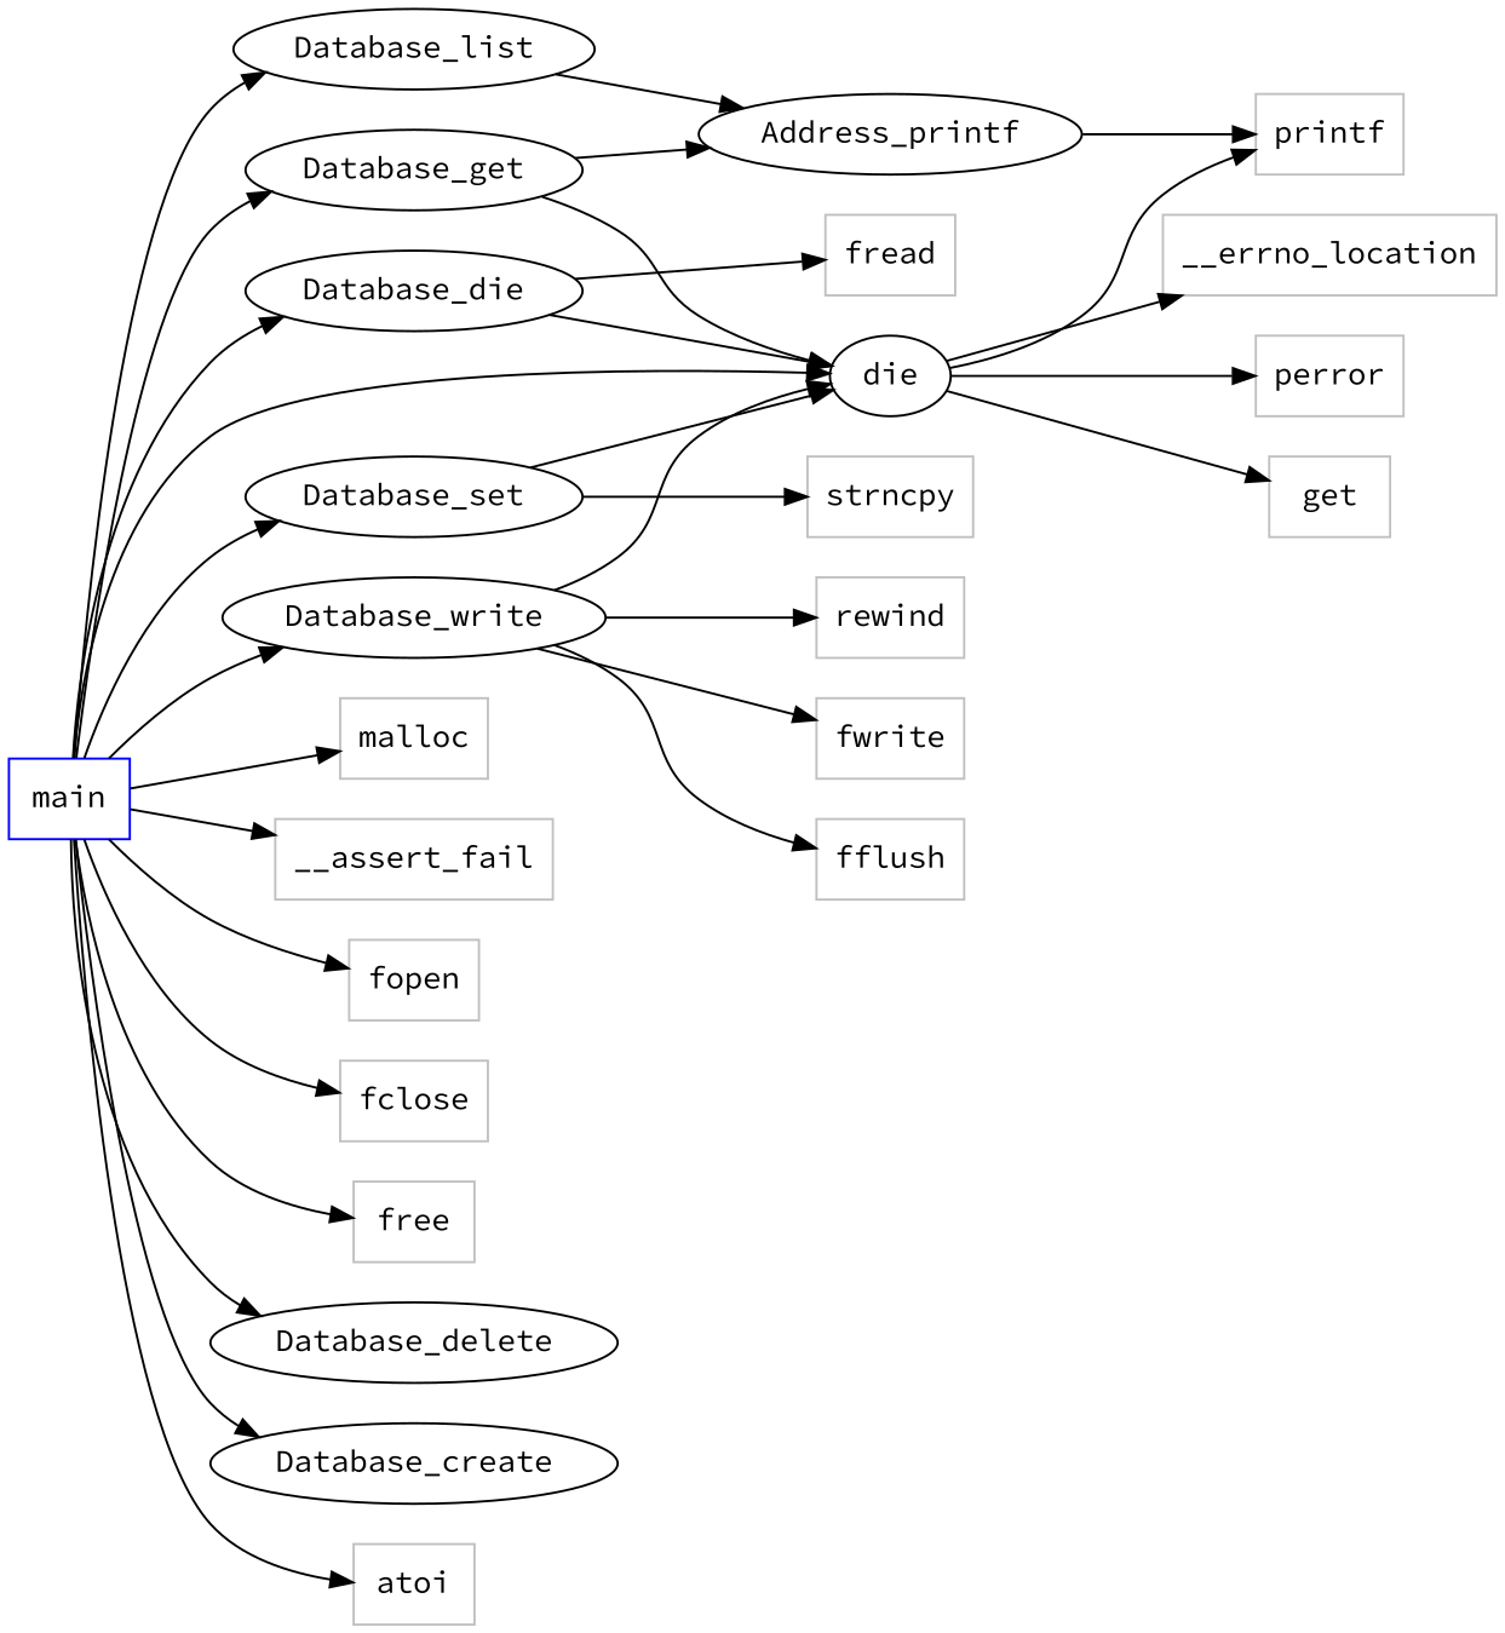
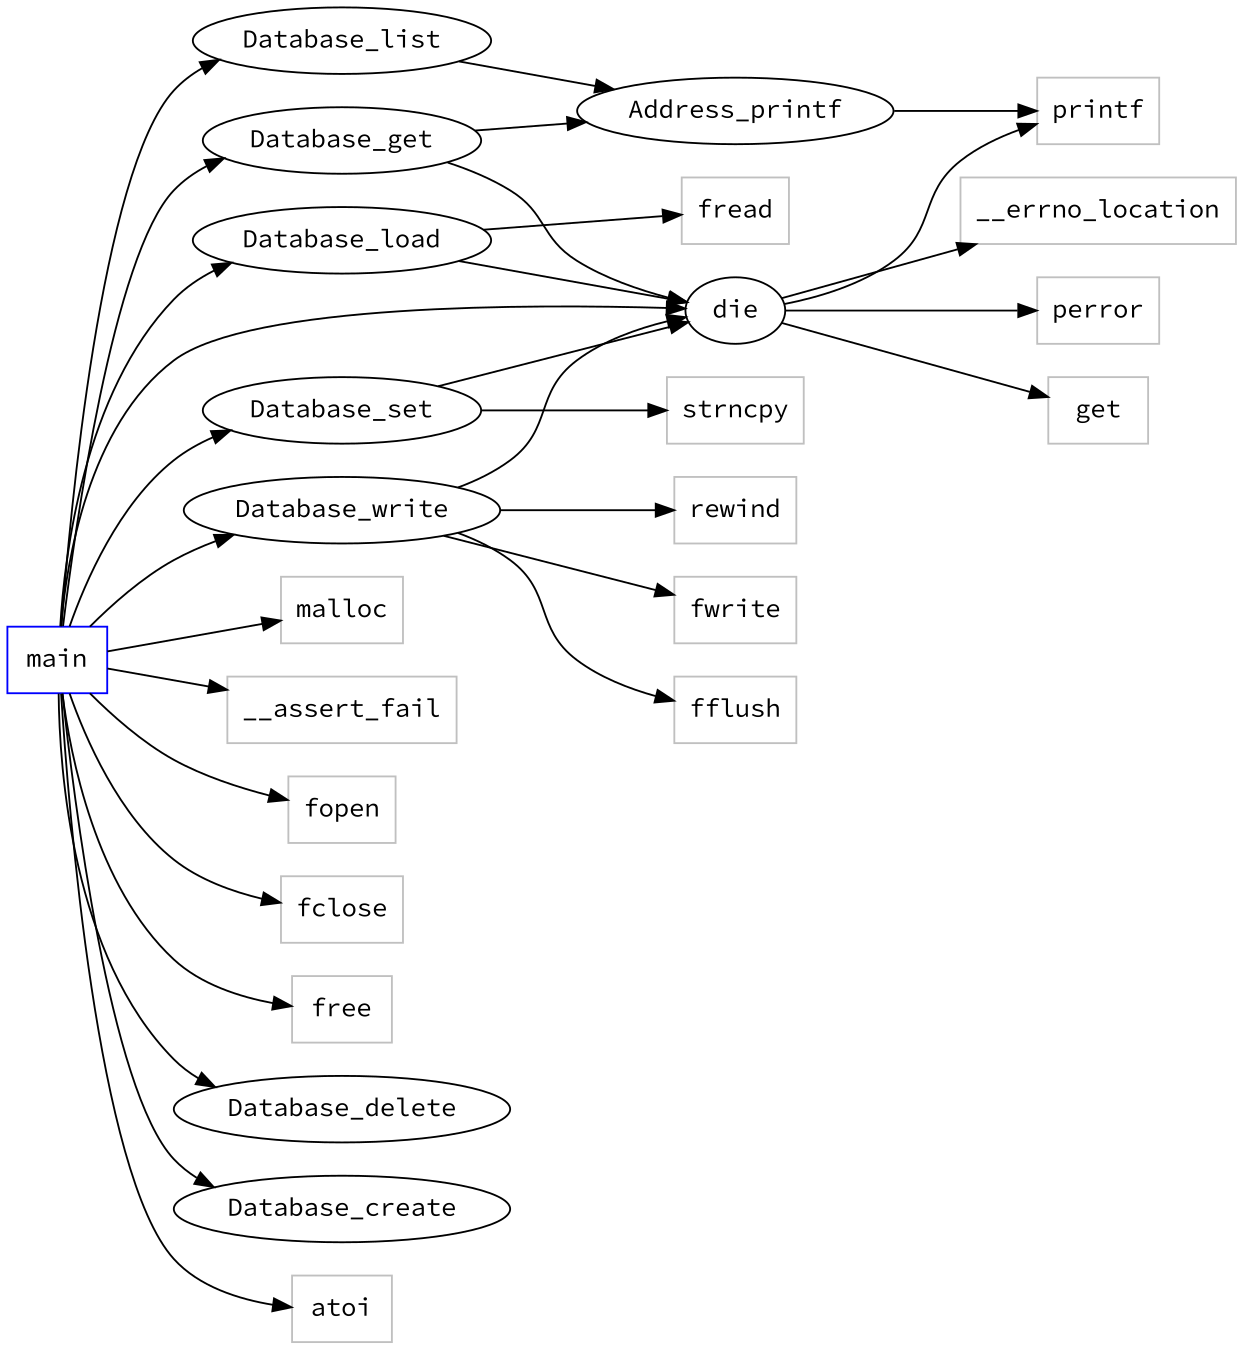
  digraph {
    fontname="Source Code Pro"
    rankdir=LR
    node [color=grey fontname="Source Code Pro" shape=box]
    edge [fontname="Source Code Pro"]
    main [color=blue]
    Database_get [color="" shape=""]
    die [color="" shape=""]
    Database_list [color="" shape=""]
-   Database_load [label=Database_die color="" shape=""]
+   Database_load [color="" shape=""]
    Database_set [color="" shape=""]
    Database_write [color="" shape=""]
    malloc
    __assert_fail
    fopen
    fclose
    free
    Database_delete [color="" shape=""]
    Database_create [color="" shape=""]
    atoi
    n16 [label=Address_printf color="" shape=""]
    printf
    __errno_location
    perror
    n20 [label=get]
    fread
    strncpy
    rewind
    fwrite
    fflush
    main -> Database_get
    main -> die
    main -> Database_list
    main -> Database_load
    main -> Database_set
    main -> Database_write
    main -> malloc
    main -> __assert_fail
    main -> fopen
    main -> fclose
    main -> free
    main -> Database_delete
    main -> Database_create
    main -> atoi
    Database_get -> die
    Database_get -> n16
    die -> printf
    die -> __errno_location
    die -> perror
    die -> n20
    Database_list -> n16
    Database_load -> die
    Database_load -> fread
    Database_set -> die
    Database_set -> strncpy
    Database_write -> die
    Database_write -> rewind
    Database_write -> fwrite
    Database_write -> fflush
    n16 -> printf
  }
